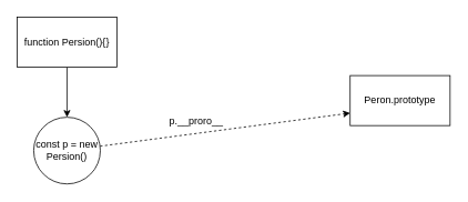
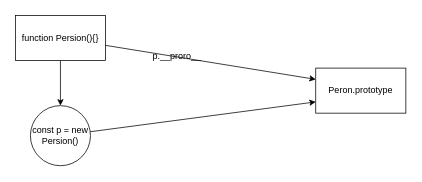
  <mxCell id="0" />
  <mxCell id="1" parent="0" />
  <mxCell id="2" style="edgeStyle=none;html=1;entryX=0.5;entryY=0;entryDx=0;entryDy=0;" parent="1" source="4" target="6" edge="1"><mxGeometry relative="1" as="geometry" /></mxCell>
+ <mxCell id="3" style="edgeStyle=none;html=1;entryX=0;entryY=0.25;entryDx=0;entryDy=0;" edge="1" parent="1" source="4" target="8"><mxGeometry relative="1" as="geometry" /></mxCell>
  <mxCell id="4" value="function Persion(){}" style="rounded=0;whiteSpace=wrap;html=1;" parent="1" vertex="1"><mxGeometry x="20" y="20" width="120" height="60" as="geometry" /></mxCell>
- <mxCell id="5" style="edgeStyle=none;html=1;entryX=0;entryY=0.75;entryDx=0;entryDy=0;dashed=1;" edge="1" parent="1" source="6" target="8"><mxGeometry relative="1" as="geometry" /></mxCell>
+ <mxCell id="5" style="edgeStyle=none;html=1;entryX=0;entryY=0.75;entryDx=0;entryDy=0;" edge="1" parent="1" source="6" target="8"><mxGeometry relative="1" as="geometry" /></mxCell>
  <mxCell id="6" value="const p = new Persion()" style="ellipse;whiteSpace=wrap;html=1;aspect=fixed;" parent="1" vertex="1"><mxGeometry x="40" y="140" width="80" height="80" as="geometry" /></mxCell>
- <mxCell id="7" value="p.__proro__" style="text;html=1;align=center;verticalAlign=middle;resizable=0;points=[];autosize=1;strokeColor=none;fillColor=none;" parent="1" vertex="1"><mxGeometry x="190" y="130" width="90" height="30" as="geometry" /></mxCell>
+ <mxCell id="7" value="p.__proro__" style="text;html=1;align=center;verticalAlign=middle;resizable=0;points=[];autosize=1;strokeColor=none;fillColor=none;" parent="1" vertex="1"><mxGeometry x="190" y="60" width="90" height="30" as="geometry" /></mxCell>
  <mxCell id="8" value="Peron.prototype" style="whiteSpace=wrap;html=1;" vertex="1" parent="1"><mxGeometry x="420" y="90" width="120" height="60" as="geometry" /></mxCell>
